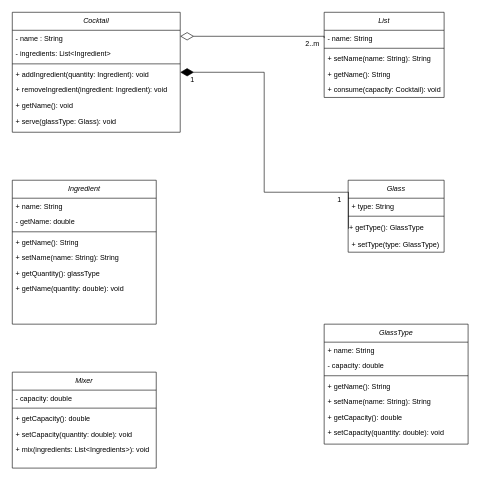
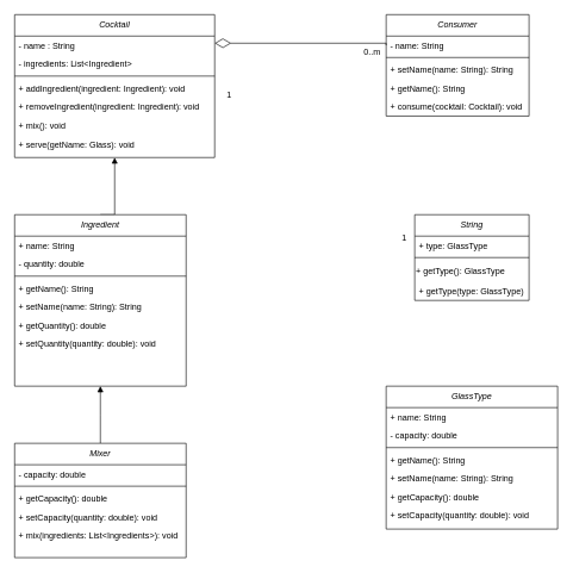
  <mxCell id="0" />
  <mxCell id="1" parent="0" />
+ <mxCell id="2" style="edgeStyle=orthogonalEdgeStyle;rounded=0;orthogonalLoop=1;jettySize=auto;html=1;entryX=0.5;entryY=0;entryDx=0;entryDy=0;endArrow=none;endFill=0;startArrow=block;startFill=1;" parent="1" source="4" target="12" edge="1"><mxGeometry relative="1" as="geometry"><Array as="points"><mxPoint x="160" y="300" /></Array></mxGeometry></mxCell>
  <mxCell id="3" style="edgeStyle=orthogonalEdgeStyle;rounded=0;orthogonalLoop=1;jettySize=auto;html=1;entryX=0;entryY=0.5;entryDx=0;entryDy=0;endArrow=none;endFill=0;startArrow=diamondThin;startFill=0;endSize=20;startSize=20;" parent="1" source="4" target="26" edge="1"><mxGeometry relative="1" as="geometry"><Array as="points"><mxPoint x="540" y="60" /></Array></mxGeometry></mxCell>
  <mxCell id="4" value="Cocktail" style="swimlane;fontStyle=2;align=center;verticalAlign=top;childLayout=stackLayout;horizontal=1;startSize=30;horizontalStack=0;resizeParent=1;resizeLast=0;collapsible=1;marginBottom=0;rounded=0;shadow=0;strokeWidth=1;" parent="1" vertex="1"><mxGeometry x="20" y="20" width="280" height="200" as="geometry"><mxRectangle x="230" y="140" width="160" height="26" as="alternateBounds" /></mxGeometry></mxCell>
  <mxCell id="5" value="- name : String&#10;&#10;" style="text;align=left;verticalAlign=top;spacingLeft=4;spacingRight=4;overflow=hidden;rotatable=0;points=[[0,0.5],[1,0.5]];portConstraint=eastwest;" parent="4" vertex="1"><mxGeometry y="30" width="280" height="26" as="geometry" /></mxCell>
  <mxCell id="6" value="- ingredients: List&lt;Ingredient&gt;" style="text;align=left;verticalAlign=top;spacingLeft=4;spacingRight=4;overflow=hidden;rotatable=0;points=[[0,0.5],[1,0.5]];portConstraint=eastwest;" parent="4" vertex="1"><mxGeometry y="56" width="280" height="26" as="geometry" /></mxCell>
  <mxCell id="7" value="" style="line;html=1;strokeWidth=1;align=left;verticalAlign=middle;spacingTop=-1;spacingLeft=3;spacingRight=3;rotatable=0;labelPosition=right;points=[];portConstraint=eastwest;" parent="4" vertex="1"><mxGeometry y="82" width="280" height="8" as="geometry" /></mxCell>
- <mxCell id="8" value="+ addIngredient(quantity: Ingredient): void&#10;" style="text;align=left;verticalAlign=top;spacingLeft=4;spacingRight=4;overflow=hidden;rotatable=0;points=[[0,0.5],[1,0.5]];portConstraint=eastwest;" parent="4" vertex="1"><mxGeometry y="90" width="280" height="26" as="geometry" /></mxCell>
+ <mxCell id="8" value="+ addIngredient(ingredient: Ingredient): void&#10;" style="text;align=left;verticalAlign=top;spacingLeft=4;spacingRight=4;overflow=hidden;rotatable=0;points=[[0,0.5],[1,0.5]];portConstraint=eastwest;" parent="4" vertex="1"><mxGeometry y="90" width="280" height="26" as="geometry" /></mxCell>
  <mxCell id="9" value="+ removeIngredient(ingredient: Ingredient): void" style="text;align=left;verticalAlign=top;spacingLeft=4;spacingRight=4;overflow=hidden;rotatable=0;points=[[0,0.5],[1,0.5]];portConstraint=eastwest;" parent="4" vertex="1"><mxGeometry y="116" width="280" height="26" as="geometry" /></mxCell>
- <mxCell id="10" value="+ getName(): void" style="text;align=left;verticalAlign=top;spacingLeft=4;spacingRight=4;overflow=hidden;rotatable=0;points=[[0,0.5],[1,0.5]];portConstraint=eastwest;" parent="4" vertex="1"><mxGeometry y="142" width="280" height="26" as="geometry" /></mxCell>
- <mxCell id="11" value="+ serve(glassType: Glass): void" style="text;align=left;verticalAlign=top;spacingLeft=4;spacingRight=4;overflow=hidden;rotatable=0;points=[[0,0.5],[1,0.5]];portConstraint=eastwest;" parent="4" vertex="1"><mxGeometry y="168" width="280" height="26" as="geometry" /></mxCell>
+ <mxCell id="10" value="+ mix(): void" style="text;align=left;verticalAlign=top;spacingLeft=4;spacingRight=4;overflow=hidden;rotatable=0;points=[[0,0.5],[1,0.5]];portConstraint=eastwest;" parent="4" vertex="1"><mxGeometry y="142" width="280" height="26" as="geometry" /></mxCell>
+ <mxCell id="11" value="+ serve(getName: Glass): void" style="text;align=left;verticalAlign=top;spacingLeft=4;spacingRight=4;overflow=hidden;rotatable=0;points=[[0,0.5],[1,0.5]];portConstraint=eastwest;" parent="4" vertex="1"><mxGeometry y="168" width="280" height="26" as="geometry" /></mxCell>
  <mxCell id="12" value="Ingredient" style="swimlane;fontStyle=2;align=center;verticalAlign=top;childLayout=stackLayout;horizontal=1;startSize=30;horizontalStack=0;resizeParent=1;resizeLast=0;collapsible=1;marginBottom=0;rounded=0;shadow=0;strokeWidth=1;" parent="1" vertex="1"><mxGeometry x="20" y="300" width="240" height="240" as="geometry"><mxRectangle x="230" y="140" width="160" height="26" as="alternateBounds" /></mxGeometry></mxCell>
  <mxCell id="13" value="+ name: String" style="text;align=left;verticalAlign=top;spacingLeft=4;spacingRight=4;overflow=hidden;rotatable=0;points=[[0,0.5],[1,0.5]];portConstraint=eastwest;" parent="12" vertex="1"><mxGeometry y="30" width="240" height="26" as="geometry" /></mxCell>
- <mxCell id="14" value="- getName: double" style="text;align=left;verticalAlign=top;spacingLeft=4;spacingRight=4;overflow=hidden;rotatable=0;points=[[0,0.5],[1,0.5]];portConstraint=eastwest;" parent="12" vertex="1"><mxGeometry y="56" width="240" height="26" as="geometry" /></mxCell>
+ <mxCell id="14" value="- quantity: double" style="text;align=left;verticalAlign=top;spacingLeft=4;spacingRight=4;overflow=hidden;rotatable=0;points=[[0,0.5],[1,0.5]];portConstraint=eastwest;" parent="12" vertex="1"><mxGeometry y="56" width="240" height="26" as="geometry" /></mxCell>
  <mxCell id="15" value="" style="line;html=1;strokeWidth=1;align=left;verticalAlign=middle;spacingTop=-1;spacingLeft=3;spacingRight=3;rotatable=0;labelPosition=right;points=[];portConstraint=eastwest;" parent="12" vertex="1"><mxGeometry y="82" width="240" height="8" as="geometry" /></mxCell>
  <mxCell id="16" value="+ getName(): String" style="text;align=left;verticalAlign=top;spacingLeft=4;spacingRight=4;overflow=hidden;rotatable=0;points=[[0,0.5],[1,0.5]];portConstraint=eastwest;" parent="12" vertex="1"><mxGeometry y="90" width="240" height="26" as="geometry" /></mxCell>
  <mxCell id="17" value="+ setName(name: String): String" style="text;align=left;verticalAlign=top;spacingLeft=4;spacingRight=4;overflow=hidden;rotatable=0;points=[[0,0.5],[1,0.5]];portConstraint=eastwest;" parent="12" vertex="1"><mxGeometry y="116" width="240" height="26" as="geometry" /></mxCell>
- <mxCell id="18" value="+ getQuantity(): glassType" style="text;align=left;verticalAlign=top;spacingLeft=4;spacingRight=4;overflow=hidden;rotatable=0;points=[[0,0.5],[1,0.5]];portConstraint=eastwest;" parent="12" vertex="1"><mxGeometry y="142" width="240" height="26" as="geometry" /></mxCell>
- <mxCell id="19" value="+ getName(quantity: double): void" style="text;align=left;verticalAlign=top;spacingLeft=4;spacingRight=4;overflow=hidden;rotatable=0;points=[[0,0.5],[1,0.5]];portConstraint=eastwest;" parent="12" vertex="1"><mxGeometry y="168" width="240" height="26" as="geometry" /></mxCell>
- <mxCell id="20" value="Glass" style="swimlane;fontStyle=2;align=center;verticalAlign=top;childLayout=stackLayout;horizontal=1;startSize=30;horizontalStack=0;resizeParent=1;resizeLast=0;collapsible=1;marginBottom=0;rounded=0;shadow=0;strokeWidth=1;" parent="1" vertex="1"><mxGeometry x="580" y="300" width="160" height="120" as="geometry"><mxRectangle x="230" y="140" width="160" height="26" as="alternateBounds" /></mxGeometry></mxCell>
- <mxCell id="21" value="+ type: String" style="text;align=left;verticalAlign=top;spacingLeft=4;spacingRight=4;overflow=hidden;rotatable=0;points=[[0,0.5],[1,0.5]];portConstraint=eastwest;" parent="20" vertex="1"><mxGeometry y="30" width="160" height="26" as="geometry" /></mxCell>
+ <mxCell id="18" value="+ getQuantity(): double" style="text;align=left;verticalAlign=top;spacingLeft=4;spacingRight=4;overflow=hidden;rotatable=0;points=[[0,0.5],[1,0.5]];portConstraint=eastwest;" parent="12" vertex="1"><mxGeometry y="142" width="240" height="26" as="geometry" /></mxCell>
+ <mxCell id="19" value="+ setQuantity(quantity: double): void" style="text;align=left;verticalAlign=top;spacingLeft=4;spacingRight=4;overflow=hidden;rotatable=0;points=[[0,0.5],[1,0.5]];portConstraint=eastwest;" parent="12" vertex="1"><mxGeometry y="168" width="240" height="26" as="geometry" /></mxCell>
+ <mxCell id="20" value="String" style="swimlane;fontStyle=2;align=center;verticalAlign=top;childLayout=stackLayout;horizontal=1;startSize=30;horizontalStack=0;resizeParent=1;resizeLast=0;collapsible=1;marginBottom=0;rounded=0;shadow=0;strokeWidth=1;" parent="1" vertex="1"><mxGeometry x="580" y="300" width="160" height="120" as="geometry"><mxRectangle x="230" y="140" width="160" height="26" as="alternateBounds" /></mxGeometry></mxCell>
+ <mxCell id="21" value="+ type: GlassType" style="text;align=left;verticalAlign=top;spacingLeft=4;spacingRight=4;overflow=hidden;rotatable=0;points=[[0,0.5],[1,0.5]];portConstraint=eastwest;" parent="20" vertex="1"><mxGeometry y="30" width="160" height="26" as="geometry" /></mxCell>
  <mxCell id="22" value="" style="line;html=1;strokeWidth=1;align=left;verticalAlign=middle;spacingTop=-1;spacingLeft=3;spacingRight=3;rotatable=0;labelPosition=right;points=[];portConstraint=eastwest;" parent="20" vertex="1"><mxGeometry y="56" width="160" height="8" as="geometry" /></mxCell>
  <mxCell id="23" value="+ getType(): GlassType" style="text;html=1;align=left;verticalAlign=middle;resizable=0;points=[];autosize=1;strokeColor=none;fillColor=none;" parent="20" vertex="1"><mxGeometry y="64" width="160" height="30" as="geometry" /></mxCell>
- <mxCell id="24" value="+ setType(type: GlassType)" style="text;align=left;verticalAlign=top;spacingLeft=4;spacingRight=4;overflow=hidden;rotatable=0;points=[[0,0.5],[1,0.5]];portConstraint=eastwest;" parent="20" vertex="1"><mxGeometry y="94" width="160" height="26" as="geometry" /></mxCell>
- <mxCell id="25" value="List" style="swimlane;fontStyle=2;align=center;verticalAlign=top;childLayout=stackLayout;horizontal=1;startSize=30;horizontalStack=0;resizeParent=1;resizeLast=0;collapsible=1;marginBottom=0;rounded=0;shadow=0;strokeWidth=1;" parent="1" vertex="1"><mxGeometry x="540" y="20" width="200" height="142" as="geometry"><mxRectangle x="230" y="140" width="160" height="26" as="alternateBounds" /></mxGeometry></mxCell>
+ <mxCell id="24" value="+ getType(type: GlassType)" style="text;align=left;verticalAlign=top;spacingLeft=4;spacingRight=4;overflow=hidden;rotatable=0;points=[[0,0.5],[1,0.5]];portConstraint=eastwest;" parent="20" vertex="1"><mxGeometry y="94" width="160" height="26" as="geometry" /></mxCell>
+ <mxCell id="25" value="Consumer" style="swimlane;fontStyle=2;align=center;verticalAlign=top;childLayout=stackLayout;horizontal=1;startSize=30;horizontalStack=0;resizeParent=1;resizeLast=0;collapsible=1;marginBottom=0;rounded=0;shadow=0;strokeWidth=1;" parent="1" vertex="1"><mxGeometry x="540" y="20" width="200" height="142" as="geometry"><mxRectangle x="230" y="140" width="160" height="26" as="alternateBounds" /></mxGeometry></mxCell>
  <mxCell id="26" value="- name: String" style="text;align=left;verticalAlign=top;spacingLeft=4;spacingRight=4;overflow=hidden;rotatable=0;points=[[0,0.5],[1,0.5]];portConstraint=eastwest;" parent="25" vertex="1"><mxGeometry y="30" width="200" height="26" as="geometry" /></mxCell>
  <mxCell id="27" value="" style="line;html=1;strokeWidth=1;align=left;verticalAlign=middle;spacingTop=-1;spacingLeft=3;spacingRight=3;rotatable=0;labelPosition=right;points=[];portConstraint=eastwest;" parent="25" vertex="1"><mxGeometry y="56" width="200" height="8" as="geometry" /></mxCell>
  <mxCell id="28" value="+ setName(name: String): String" style="text;align=left;verticalAlign=top;spacingLeft=4;spacingRight=4;overflow=hidden;rotatable=0;points=[[0,0.5],[1,0.5]];portConstraint=eastwest;" parent="25" vertex="1"><mxGeometry y="64" width="200" height="26" as="geometry" /></mxCell>
  <mxCell id="29" value="+ getName(): String" style="text;align=left;verticalAlign=top;spacingLeft=4;spacingRight=4;overflow=hidden;rotatable=0;points=[[0,0.5],[1,0.5]];portConstraint=eastwest;" parent="25" vertex="1"><mxGeometry y="90" width="200" height="26" as="geometry" /></mxCell>
- <mxCell id="30" value="+ consume(capacity: Cocktail): void" style="text;align=left;verticalAlign=top;spacingLeft=4;spacingRight=4;overflow=hidden;rotatable=0;points=[[0,0.5],[1,0.5]];portConstraint=eastwest;" parent="25" vertex="1"><mxGeometry y="116" width="200" height="26" as="geometry" /></mxCell>
+ <mxCell id="30" value="+ consume(cocktail: Cocktail): void" style="text;align=left;verticalAlign=top;spacingLeft=4;spacingRight=4;overflow=hidden;rotatable=0;points=[[0,0.5],[1,0.5]];portConstraint=eastwest;" parent="25" vertex="1"><mxGeometry y="116" width="200" height="26" as="geometry" /></mxCell>
+ <mxCell id="31" style="edgeStyle=orthogonalEdgeStyle;rounded=0;orthogonalLoop=1;jettySize=auto;html=1;entryX=0.5;entryY=1;entryDx=0;entryDy=0;endArrow=block;endFill=1;startArrow=none;startFill=0;" parent="1" source="32" target="12" edge="1"><mxGeometry relative="1" as="geometry"><Array as="points"><mxPoint x="140" y="580" /><mxPoint x="140" y="580" /></Array></mxGeometry></mxCell>
  <mxCell id="32" value="Mixer" style="swimlane;fontStyle=2;align=center;verticalAlign=top;childLayout=stackLayout;horizontal=1;startSize=30;horizontalStack=0;resizeParent=1;resizeLast=0;collapsible=1;marginBottom=0;rounded=0;shadow=0;strokeWidth=1;" parent="1" vertex="1"><mxGeometry x="20" y="620" width="240" height="160" as="geometry"><mxRectangle x="230" y="140" width="160" height="26" as="alternateBounds" /></mxGeometry></mxCell>
  <mxCell id="33" value="- capacity: double" style="text;align=left;verticalAlign=top;spacingLeft=4;spacingRight=4;overflow=hidden;rotatable=0;points=[[0,0.5],[1,0.5]];portConstraint=eastwest;" parent="32" vertex="1"><mxGeometry y="30" width="240" height="26" as="geometry" /></mxCell>
  <mxCell id="34" value="" style="line;html=1;strokeWidth=1;align=left;verticalAlign=middle;spacingTop=-1;spacingLeft=3;spacingRight=3;rotatable=0;labelPosition=right;points=[];portConstraint=eastwest;" parent="32" vertex="1"><mxGeometry y="56" width="240" height="8" as="geometry" /></mxCell>
  <mxCell id="35" value="+ getCapacity(): double" style="text;align=left;verticalAlign=top;spacingLeft=4;spacingRight=4;overflow=hidden;rotatable=0;points=[[0,0.5],[1,0.5]];portConstraint=eastwest;" parent="32" vertex="1"><mxGeometry y="64" width="240" height="26" as="geometry" /></mxCell>
  <mxCell id="36" value="+ setCapacity(quantity: double): void" style="text;align=left;verticalAlign=top;spacingLeft=4;spacingRight=4;overflow=hidden;rotatable=0;points=[[0,0.5],[1,0.5]];portConstraint=eastwest;" parent="32" vertex="1"><mxGeometry y="90" width="240" height="26" as="geometry" /></mxCell>
  <mxCell id="37" value="+ mix(ingredients: List&lt;Ingredients&gt;): void" style="text;align=left;verticalAlign=top;spacingLeft=4;spacingRight=4;overflow=hidden;rotatable=0;points=[[0,0.5],[1,0.5]];portConstraint=eastwest;" parent="32" vertex="1"><mxGeometry y="116" width="240" height="26" as="geometry" /></mxCell>
  <mxCell id="38" value="GlassType" style="swimlane;fontStyle=2;align=center;verticalAlign=top;childLayout=stackLayout;horizontal=1;startSize=30;horizontalStack=0;resizeParent=1;resizeLast=0;collapsible=1;marginBottom=0;rounded=0;shadow=0;strokeWidth=1;" parent="1" vertex="1"><mxGeometry x="540" y="540" width="240" height="200" as="geometry"><mxRectangle x="230" y="140" width="160" height="26" as="alternateBounds" /></mxGeometry></mxCell>
  <mxCell id="39" value="+ name: String" style="text;align=left;verticalAlign=top;spacingLeft=4;spacingRight=4;overflow=hidden;rotatable=0;points=[[0,0.5],[1,0.5]];portConstraint=eastwest;" parent="38" vertex="1"><mxGeometry y="30" width="240" height="26" as="geometry" /></mxCell>
  <mxCell id="40" value="- capacity: double" style="text;align=left;verticalAlign=top;spacingLeft=4;spacingRight=4;overflow=hidden;rotatable=0;points=[[0,0.5],[1,0.5]];portConstraint=eastwest;" parent="38" vertex="1"><mxGeometry y="56" width="240" height="26" as="geometry" /></mxCell>
  <mxCell id="41" value="" style="line;html=1;strokeWidth=1;align=left;verticalAlign=middle;spacingTop=-1;spacingLeft=3;spacingRight=3;rotatable=0;labelPosition=right;points=[];portConstraint=eastwest;" parent="38" vertex="1"><mxGeometry y="82" width="240" height="8" as="geometry" /></mxCell>
  <mxCell id="42" value="+ getName(): String" style="text;align=left;verticalAlign=top;spacingLeft=4;spacingRight=4;overflow=hidden;rotatable=0;points=[[0,0.5],[1,0.5]];portConstraint=eastwest;" parent="38" vertex="1"><mxGeometry y="90" width="240" height="26" as="geometry" /></mxCell>
  <mxCell id="43" value="+ setName(name: String): String" style="text;align=left;verticalAlign=top;spacingLeft=4;spacingRight=4;overflow=hidden;rotatable=0;points=[[0,0.5],[1,0.5]];portConstraint=eastwest;" parent="38" vertex="1"><mxGeometry y="116" width="240" height="26" as="geometry" /></mxCell>
  <mxCell id="44" value="+ getCapacity(): double" style="text;align=left;verticalAlign=top;spacingLeft=4;spacingRight=4;overflow=hidden;rotatable=0;points=[[0,0.5],[1,0.5]];portConstraint=eastwest;" parent="38" vertex="1"><mxGeometry y="142" width="240" height="26" as="geometry" /></mxCell>
  <mxCell id="45" value="+ setCapacity(quantity: double): void" style="text;align=left;verticalAlign=top;spacingLeft=4;spacingRight=4;overflow=hidden;rotatable=0;points=[[0,0.5],[1,0.5]];portConstraint=eastwest;" parent="38" vertex="1"><mxGeometry y="168" width="240" height="26" as="geometry" /></mxCell>
- <mxCell id="46" style="edgeStyle=orthogonalEdgeStyle;rounded=0;orthogonalLoop=1;jettySize=auto;html=1;entryX=0.004;entryY=0.564;entryDx=0;entryDy=0;entryPerimeter=0;endArrow=none;endFill=0;startArrow=diamondThin;startFill=1;endSize=20;startSize=20;" parent="1" source="4" target="23" edge="1"><mxGeometry relative="1" as="geometry"><Array as="points"><mxPoint x="440" y="120" /><mxPoint x="440" y="320" /><mxPoint x="581" y="320" /></Array></mxGeometry></mxCell>
- <mxCell id="47" value="2..m" style="text;html=1;align=center;verticalAlign=middle;resizable=0;points=[];autosize=1;strokeColor=none;fillColor=none;" vertex="1" parent="1"><mxGeometry x="495" y="58" width="50" height="30" as="geometry" /></mxCell>
+ <mxCell id="47" value="0..m" style="text;html=1;align=center;verticalAlign=middle;resizable=0;points=[];autosize=1;strokeColor=none;fillColor=none;" vertex="1" parent="1"><mxGeometry x="495" y="58" width="50" height="30" as="geometry" /></mxCell>
  <mxCell id="48" value="1" style="text;html=1;align=center;verticalAlign=middle;resizable=0;points=[];autosize=1;strokeColor=none;fillColor=none;" vertex="1" parent="1"><mxGeometry x="305" y="118" width="30" height="30" as="geometry" /></mxCell>
  <mxCell id="49" value="1" style="text;html=1;align=center;verticalAlign=middle;resizable=0;points=[];autosize=1;strokeColor=none;fillColor=none;" vertex="1" parent="1"><mxGeometry x="550" y="318" width="30" height="30" as="geometry" /></mxCell>
